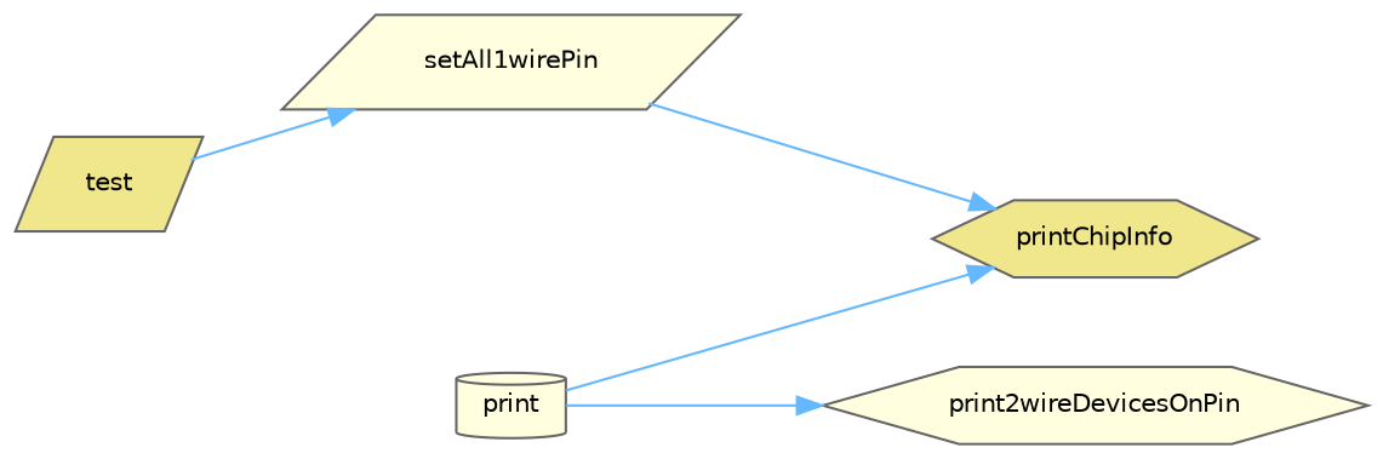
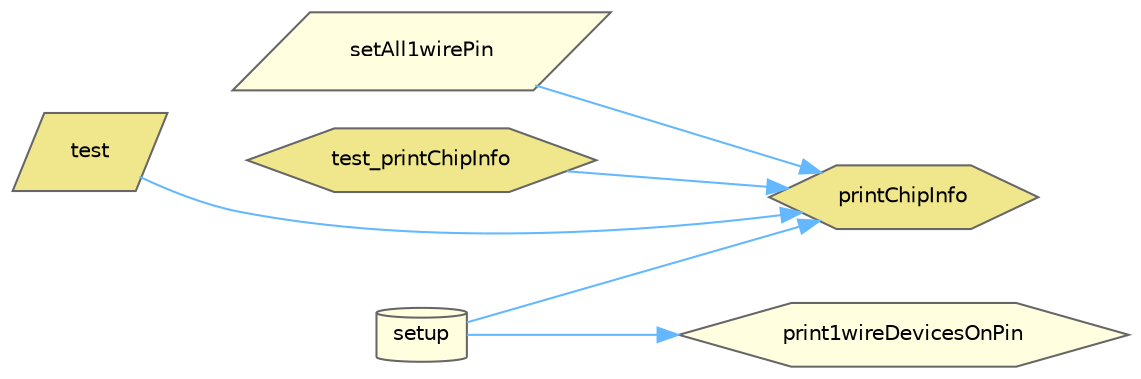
  digraph {
    rankdir=RL
    node [color=grey40 fillcolor=khaki fontname=Helvetica fontsize=10 shape=hexagon style=filled]
    edge [color=steelblue1 dir=back fontname=Helvetica fontsize=10 labelfontname=Helvetica labelfontsize=10 style=solid]
    n1 [color=gray40 fontcolor=black height=0.2 label=printChipInfo width=0.4]
    n2 [fillcolor=lightyellow height=0.2 label=setAll1wirePin shape=parallelogram width=0.4]
-   n4 [fillcolor=lightyellow height=0.2 label=print shape=cylinder width=0.4]
-   n5 [fillcolor=lightyellow height=0.2 label=print2wireDevicesOnPin width=0.4]
+   n3 [height=0.2 label=test_printChipInfo width=0.4]
+   n4 [fillcolor=lightyellow height=0.2 label=setup shape=cylinder width=0.4]
+   n5 [fillcolor=lightyellow height=0.2 label=print1wireDevicesOnPin width=0.4]
    n6 [height=0.2 label=test shape=parallelogram width=0.4]
    n1 -> n2
+   n1 -> n3
    n1 -> n4
-   n2 -> n6
+   n1 -> n6
    n5 -> n4
  }
